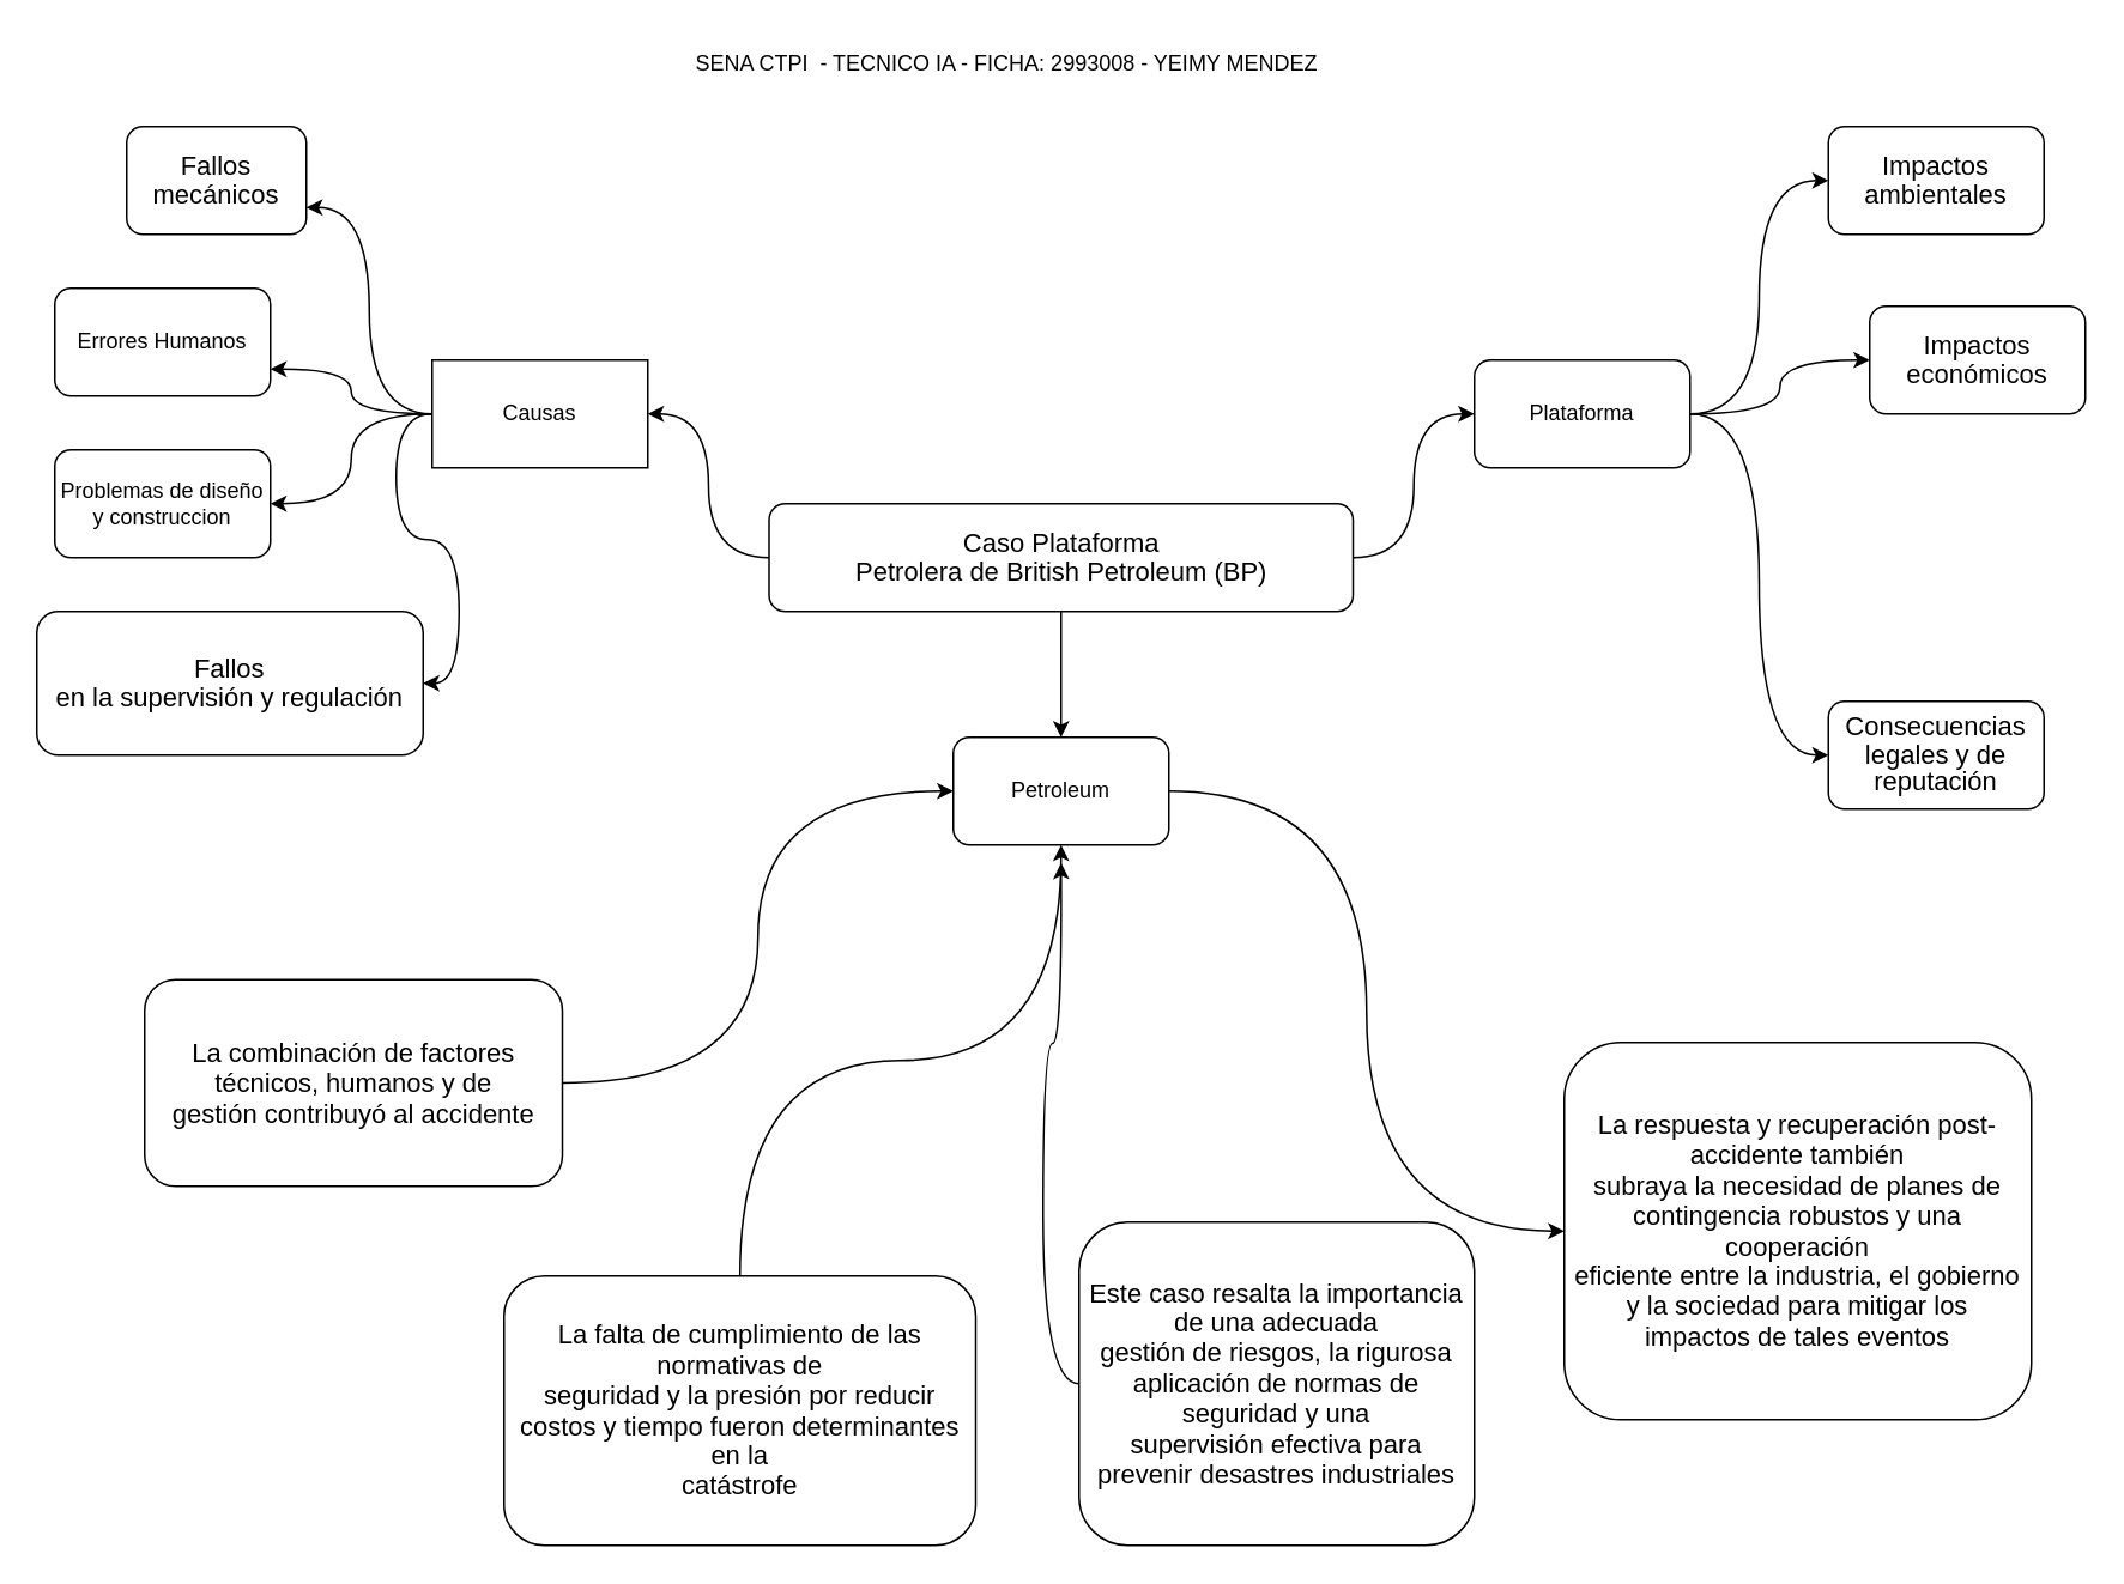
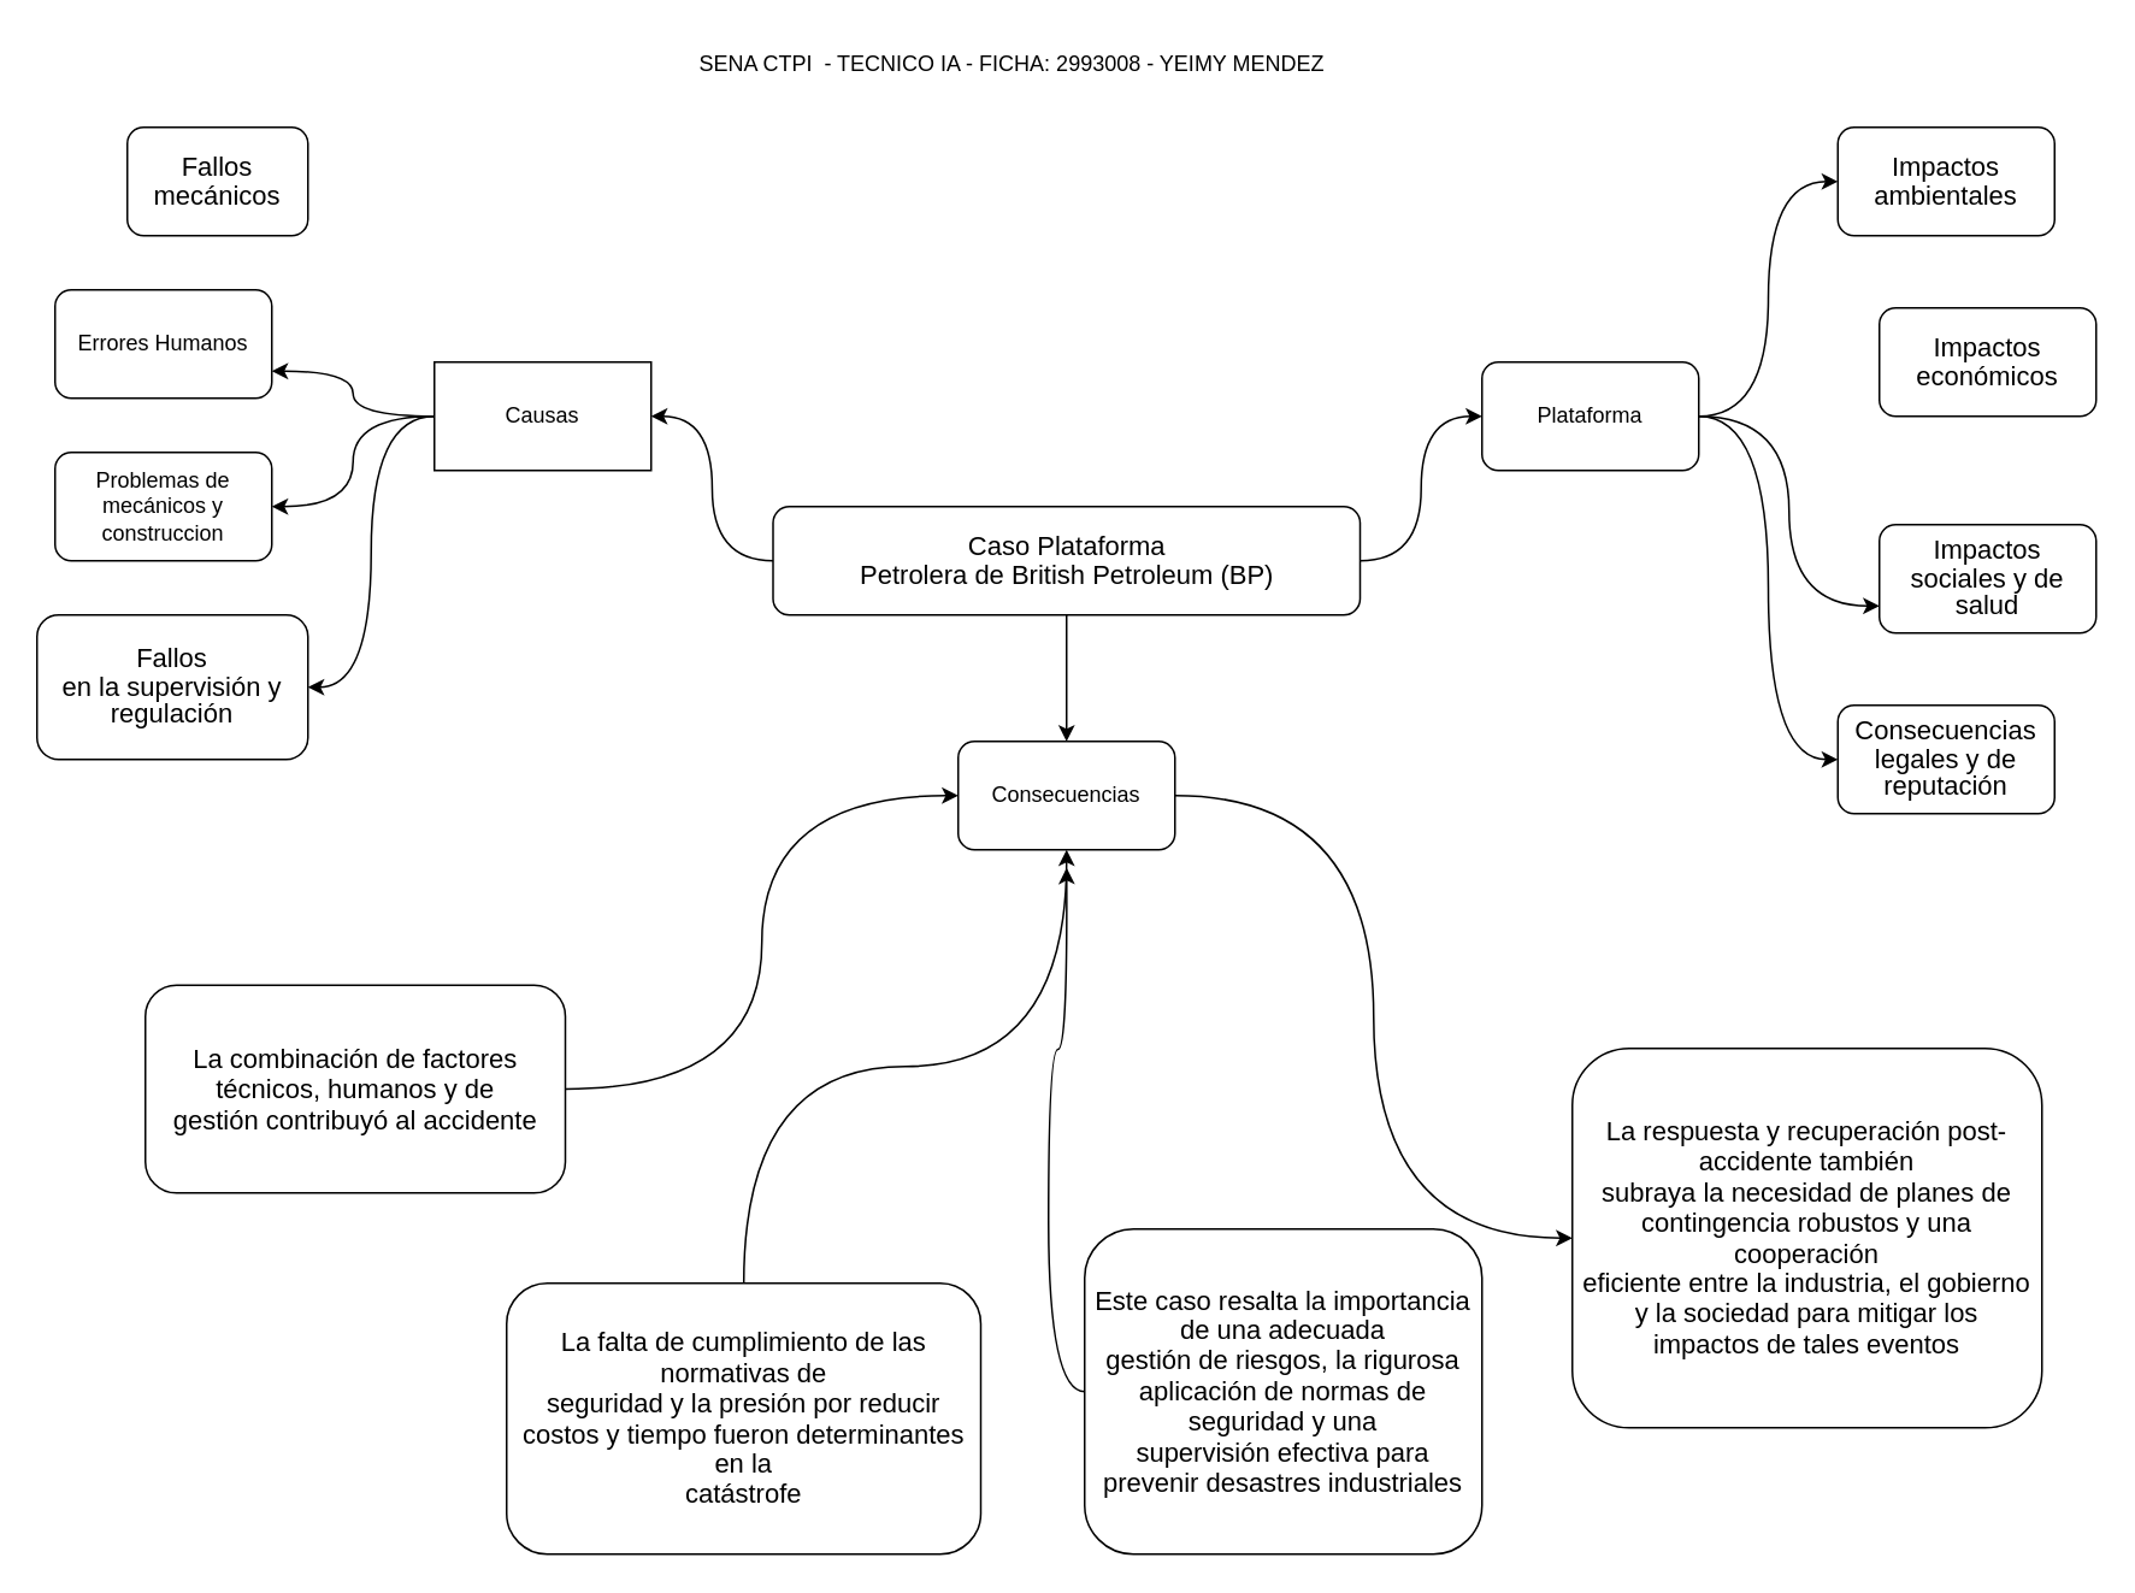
  <mxCell id="0" />
  <mxCell id="1" parent="0" />
  <mxCell id="2" style="edgeStyle=orthogonalEdgeStyle;curved=1;rounded=0;orthogonalLoop=1;jettySize=auto;html=1;entryX=0;entryY=0.5;entryDx=0;entryDy=0;" edge="1" parent="1" source="5" target="17"><mxGeometry relative="1" as="geometry" /></mxCell>
  <mxCell id="3" style="edgeStyle=orthogonalEdgeStyle;curved=1;rounded=0;orthogonalLoop=1;jettySize=auto;html=1;entryX=1;entryY=0.5;entryDx=0;entryDy=0;" edge="1" parent="1" source="5" target="10"><mxGeometry relative="1" as="geometry" /></mxCell>
  <mxCell id="4" style="edgeStyle=orthogonalEdgeStyle;curved=1;rounded=0;orthogonalLoop=1;jettySize=auto;html=1;entryX=0.5;entryY=0;entryDx=0;entryDy=0;" edge="1" parent="1" source="5" target="12"><mxGeometry relative="1" as="geometry" /></mxCell>
  <mxCell id="5" value="&lt;span style=&quot;font-size:11.0pt;line-height:107%;&lt;br/&gt;font-family:&amp;quot;Calibri&amp;quot;,sans-serif;mso-ascii-theme-font:minor-latin;mso-fareast-font-family:&lt;br/&gt;Calibri;mso-fareast-theme-font:minor-latin;mso-hansi-theme-font:minor-latin;&lt;br/&gt;mso-bidi-font-family:&amp;quot;Times New Roman&amp;quot;;mso-bidi-theme-font:minor-bidi;&lt;br/&gt;mso-ansi-language:ES-CO;mso-fareast-language:EN-US;mso-bidi-language:AR-SA&quot;&gt;Caso Plataforma&lt;br&gt;Petrolera de British Petroleum (BP)&lt;/span&gt;" style="rounded=1;whiteSpace=wrap;html=1;" vertex="1" parent="1"><mxGeometry x="427.5" y="280" width="325" height="60" as="geometry" /></mxCell>
- <mxCell id="6" style="edgeStyle=orthogonalEdgeStyle;rounded=0;orthogonalLoop=1;jettySize=auto;html=1;entryX=1;entryY=0.75;entryDx=0;entryDy=0;curved=1;" edge="1" parent="1" source="10" target="18"><mxGeometry relative="1" as="geometry" /></mxCell>
  <mxCell id="7" style="edgeStyle=orthogonalEdgeStyle;rounded=0;orthogonalLoop=1;jettySize=auto;html=1;entryX=1;entryY=0.75;entryDx=0;entryDy=0;curved=1;" edge="1" parent="1" source="10" target="19"><mxGeometry relative="1" as="geometry" /></mxCell>
  <mxCell id="8" style="edgeStyle=orthogonalEdgeStyle;rounded=0;orthogonalLoop=1;jettySize=auto;html=1;entryX=1;entryY=0.5;entryDx=0;entryDy=0;curved=1;" edge="1" parent="1" source="10" target="20"><mxGeometry relative="1" as="geometry" /></mxCell>
  <mxCell id="9" style="edgeStyle=orthogonalEdgeStyle;rounded=0;orthogonalLoop=1;jettySize=auto;html=1;entryX=1;entryY=0.5;entryDx=0;entryDy=0;curved=1;" edge="1" parent="1" source="10" target="21"><mxGeometry relative="1" as="geometry"><mxPoint x="230" y="380" as="targetPoint" /></mxGeometry></mxCell>
  <mxCell id="10" value="Causas" style="whiteSpace=wrap;html=1;rounded=0;" vertex="1" parent="1"><mxGeometry x="240" y="200" width="120" height="60" as="geometry" /></mxCell>
  <mxCell id="11" style="edgeStyle=orthogonalEdgeStyle;curved=1;rounded=0;orthogonalLoop=1;jettySize=auto;html=1;entryX=0;entryY=0.5;entryDx=0;entryDy=0;" edge="1" parent="1" source="12" target="32"><mxGeometry relative="1" as="geometry" /></mxCell>
- <mxCell id="12" value="Petroleum" style="rounded=1;whiteSpace=wrap;html=1;" vertex="1" parent="1"><mxGeometry x="530" y="410" width="120" height="60" as="geometry" /></mxCell>
+ <mxCell id="12" value="Consecuencias" style="rounded=1;whiteSpace=wrap;html=1;" vertex="1" parent="1"><mxGeometry x="530" y="410" width="120" height="60" as="geometry" /></mxCell>
  <mxCell id="13" style="edgeStyle=orthogonalEdgeStyle;rounded=0;orthogonalLoop=1;jettySize=auto;html=1;entryX=0;entryY=0.5;entryDx=0;entryDy=0;curved=1;" edge="1" parent="1" source="17" target="22"><mxGeometry relative="1" as="geometry" /></mxCell>
- <mxCell id="14" style="edgeStyle=orthogonalEdgeStyle;rounded=0;orthogonalLoop=1;jettySize=auto;html=1;entryX=0;entryY=0.5;entryDx=0;entryDy=0;curved=1;" edge="1" parent="1" source="17" target="23"><mxGeometry relative="1" as="geometry" /></mxCell>
+ <mxCell id="15" style="edgeStyle=orthogonalEdgeStyle;rounded=0;orthogonalLoop=1;jettySize=auto;html=1;entryX=0;entryY=0.75;entryDx=0;entryDy=0;curved=1;" edge="1" parent="1" source="17" target="24"><mxGeometry relative="1" as="geometry" /></mxCell>
  <mxCell id="16" style="edgeStyle=orthogonalEdgeStyle;rounded=0;orthogonalLoop=1;jettySize=auto;html=1;entryX=0;entryY=0.5;entryDx=0;entryDy=0;curved=1;" edge="1" parent="1" source="17" target="25"><mxGeometry relative="1" as="geometry" /></mxCell>
  <mxCell id="17" value="Plataforma" style="rounded=1;whiteSpace=wrap;html=1;" vertex="1" parent="1"><mxGeometry x="820" y="200" width="120" height="60" as="geometry" /></mxCell>
  <mxCell id="18" value="&lt;span style=&quot;font-size:11.0pt;line-height:107%;&lt;br/&gt;font-family:&amp;quot;Calibri&amp;quot;,sans-serif;mso-ascii-theme-font:minor-latin;mso-fareast-font-family:&lt;br/&gt;Calibri;mso-fareast-theme-font:minor-latin;mso-hansi-theme-font:minor-latin;&lt;br/&gt;mso-bidi-font-family:&amp;quot;Times New Roman&amp;quot;;mso-bidi-theme-font:minor-bidi;&lt;br/&gt;mso-ansi-language:ES-CO;mso-fareast-language:EN-US;mso-bidi-language:AR-SA&quot;&gt;Fallos&lt;br&gt;mecánicos&lt;/span&gt;" style="rounded=1;whiteSpace=wrap;html=1;" vertex="1" parent="1"><mxGeometry x="70" y="70" width="100" height="60" as="geometry" /></mxCell>
  <mxCell id="19" value="Errores Humanos" style="rounded=1;whiteSpace=wrap;html=1;" vertex="1" parent="1"><mxGeometry x="30" y="160" width="120" height="60" as="geometry" /></mxCell>
- <mxCell id="20" value="Problemas de diseño y construccion" style="rounded=1;whiteSpace=wrap;html=1;" vertex="1" parent="1"><mxGeometry x="30" y="250" width="120" height="60" as="geometry" /></mxCell>
- <mxCell id="21" value="&lt;span style=&quot;font-size:11.0pt;line-height:107%;&lt;br/&gt;font-family:&amp;quot;Calibri&amp;quot;,sans-serif;mso-ascii-theme-font:minor-latin;mso-fareast-font-family:&lt;br/&gt;Calibri;mso-fareast-theme-font:minor-latin;mso-hansi-theme-font:minor-latin;&lt;br/&gt;mso-bidi-font-family:&amp;quot;Times New Roman&amp;quot;;mso-bidi-theme-font:minor-bidi;&lt;br/&gt;mso-ansi-language:ES-CO;mso-fareast-language:EN-US;mso-bidi-language:AR-SA&quot;&gt;Fallos&lt;br&gt;en la supervisión y regulación&lt;/span&gt;" style="rounded=1;whiteSpace=wrap;html=1;" vertex="1" parent="1"><mxGeometry x="20" y="340" width="215" height="80" as="geometry" /></mxCell>
+ <mxCell id="20" value="Problemas de mecánicos y construccion" style="rounded=1;whiteSpace=wrap;html=1;" vertex="1" parent="1"><mxGeometry x="30" y="250" width="120" height="60" as="geometry" /></mxCell>
+ <mxCell id="21" value="&lt;span style=&quot;font-size:11.0pt;line-height:107%;&lt;br/&gt;font-family:&amp;quot;Calibri&amp;quot;,sans-serif;mso-ascii-theme-font:minor-latin;mso-fareast-font-family:&lt;br/&gt;Calibri;mso-fareast-theme-font:minor-latin;mso-hansi-theme-font:minor-latin;&lt;br/&gt;mso-bidi-font-family:&amp;quot;Times New Roman&amp;quot;;mso-bidi-theme-font:minor-bidi;&lt;br/&gt;mso-ansi-language:ES-CO;mso-fareast-language:EN-US;mso-bidi-language:AR-SA&quot;&gt;Fallos&lt;br&gt;en la supervisión y regulación&lt;/span&gt;" style="rounded=1;whiteSpace=wrap;html=1;" vertex="1" parent="1"><mxGeometry x="20" y="340" width="150" height="80" as="geometry" /></mxCell>
  <mxCell id="22" value="&lt;span style=&quot;font-size:11.0pt;line-height:107%;&lt;br/&gt;font-family:&amp;quot;Calibri&amp;quot;,sans-serif;mso-ascii-theme-font:minor-latin;mso-fareast-font-family:&lt;br/&gt;Calibri;mso-fareast-theme-font:minor-latin;mso-hansi-theme-font:minor-latin;&lt;br/&gt;mso-bidi-font-family:&amp;quot;Times New Roman&amp;quot;;mso-bidi-theme-font:minor-bidi;&lt;br/&gt;mso-ansi-language:ES-CO;mso-fareast-language:EN-US;mso-bidi-language:AR-SA&quot;&gt;Impactos&lt;br&gt;ambientales&lt;/span&gt;" style="rounded=1;whiteSpace=wrap;html=1;" vertex="1" parent="1"><mxGeometry x="1017" y="70" width="120" height="60" as="geometry" /></mxCell>
  <mxCell id="23" value="&lt;span style=&quot;font-size:11.0pt;line-height:107%;&lt;br/&gt;font-family:&amp;quot;Calibri&amp;quot;,sans-serif;mso-ascii-theme-font:minor-latin;mso-fareast-font-family:&lt;br/&gt;Calibri;mso-fareast-theme-font:minor-latin;mso-hansi-theme-font:minor-latin;&lt;br/&gt;mso-bidi-font-family:&amp;quot;Times New Roman&amp;quot;;mso-bidi-theme-font:minor-bidi;&lt;br/&gt;mso-ansi-language:ES-CO;mso-fareast-language:EN-US;mso-bidi-language:AR-SA&quot;&gt;Impactos&lt;br&gt;económicos&lt;/span&gt;" style="rounded=1;whiteSpace=wrap;html=1;" vertex="1" parent="1"><mxGeometry x="1040" y="170" width="120" height="60" as="geometry" /></mxCell>
+ <mxCell id="24" value="&lt;span style=&quot;font-size:11.0pt;line-height:107%;&lt;br/&gt;font-family:&amp;quot;Calibri&amp;quot;,sans-serif;mso-ascii-theme-font:minor-latin;mso-fareast-font-family:&lt;br/&gt;Calibri;mso-fareast-theme-font:minor-latin;mso-hansi-theme-font:minor-latin;&lt;br/&gt;mso-bidi-font-family:&amp;quot;Times New Roman&amp;quot;;mso-bidi-theme-font:minor-bidi;&lt;br/&gt;mso-ansi-language:ES-CO;mso-fareast-language:EN-US;mso-bidi-language:AR-SA&quot;&gt;Impactos&lt;br&gt;sociales y de salud&lt;/span&gt;" style="rounded=1;whiteSpace=wrap;html=1;" vertex="1" parent="1"><mxGeometry x="1040" y="290" width="120" height="60" as="geometry" /></mxCell>
  <mxCell id="25" value="&lt;span style=&quot;font-size:11.0pt;line-height:107%;&lt;br/&gt;font-family:&amp;quot;Calibri&amp;quot;,sans-serif;mso-ascii-theme-font:minor-latin;mso-fareast-font-family:&lt;br/&gt;Calibri;mso-fareast-theme-font:minor-latin;mso-hansi-theme-font:minor-latin;&lt;br/&gt;mso-bidi-font-family:&amp;quot;Times New Roman&amp;quot;;mso-bidi-theme-font:minor-bidi;&lt;br/&gt;mso-ansi-language:ES-CO;mso-fareast-language:EN-US;mso-bidi-language:AR-SA&quot;&gt;Consecuencias&lt;br&gt;legales y de reputación&lt;/span&gt;" style="rounded=1;whiteSpace=wrap;html=1;" vertex="1" parent="1"><mxGeometry x="1017" y="390" width="120" height="60" as="geometry" /></mxCell>
  <mxCell id="26" style="edgeStyle=orthogonalEdgeStyle;curved=1;rounded=0;orthogonalLoop=1;jettySize=auto;html=1;entryX=0;entryY=0.5;entryDx=0;entryDy=0;" edge="1" parent="1" source="27" target="12"><mxGeometry relative="1" as="geometry" /></mxCell>
  <mxCell id="27" value="&lt;span style=&quot;font-size:11.0pt;line-height:115%;&lt;br/&gt;font-family:&amp;quot;Calibri&amp;quot;,sans-serif;mso-fareast-font-family:Calibri;mso-bidi-font-family:&lt;br/&gt;&amp;quot;Times New Roman&amp;quot;;mso-ansi-language:ES-CO;mso-fareast-language:EN-US;&lt;br/&gt;mso-bidi-language:AR-SA&quot;&gt;La combinación de factores técnicos, humanos y de&lt;br&gt;gestión contribuyó al accidente&lt;/span&gt;" style="rounded=1;whiteSpace=wrap;html=1;" vertex="1" parent="1"><mxGeometry x="80" y="545" width="232.5" height="115" as="geometry" /></mxCell>
  <mxCell id="28" style="edgeStyle=orthogonalEdgeStyle;curved=1;rounded=0;orthogonalLoop=1;jettySize=auto;html=1;" edge="1" parent="1" source="29" target="12"><mxGeometry relative="1" as="geometry" /></mxCell>
  <mxCell id="29" value="&lt;span style=&quot;font-size:11.0pt;line-height:115%;&lt;br/&gt;font-family:&amp;quot;Calibri&amp;quot;,sans-serif;mso-fareast-font-family:Calibri;mso-bidi-font-family:&lt;br/&gt;&amp;quot;Times New Roman&amp;quot;;mso-ansi-language:ES-CO;mso-fareast-language:EN-US;&lt;br/&gt;mso-bidi-language:AR-SA&quot;&gt;La falta de cumplimiento de las normativas de&lt;br/&gt;seguridad y la presión por reducir costos y tiempo fueron determinantes en la&lt;br/&gt;catástrofe&lt;/span&gt;" style="rounded=1;whiteSpace=wrap;html=1;" vertex="1" parent="1"><mxGeometry x="280" y="710" width="262.5" height="150" as="geometry" /></mxCell>
  <mxCell id="30" style="edgeStyle=orthogonalEdgeStyle;curved=1;rounded=0;orthogonalLoop=1;jettySize=auto;html=1;" edge="1" parent="1" source="31"><mxGeometry relative="1" as="geometry"><mxPoint x="590" y="480" as="targetPoint" /></mxGeometry></mxCell>
  <mxCell id="31" value="&lt;span style=&quot;font-size:11.0pt;line-height:115%;&lt;br/&gt;font-family:&amp;quot;Calibri&amp;quot;,sans-serif;mso-fareast-font-family:Calibri;mso-bidi-font-family:&lt;br/&gt;&amp;quot;Times New Roman&amp;quot;;mso-ansi-language:ES-CO;mso-fareast-language:EN-US;&lt;br/&gt;mso-bidi-language:AR-SA&quot;&gt;Este caso resalta la importancia de una adecuada&lt;br&gt;gestión de riesgos, la rigurosa aplicación de normas de seguridad y una&lt;br&gt;supervisión efectiva para prevenir desastres industriales&lt;/span&gt;" style="rounded=1;whiteSpace=wrap;html=1;" vertex="1" parent="1"><mxGeometry x="600" y="680" width="220" height="180" as="geometry" /></mxCell>
  <mxCell id="32" value="&lt;span style=&quot;font-size:11.0pt;line-height:115%;&lt;br/&gt;font-family:&amp;quot;Calibri&amp;quot;,sans-serif;mso-fareast-font-family:Calibri;mso-bidi-font-family:&lt;br/&gt;&amp;quot;Times New Roman&amp;quot;;mso-ansi-language:ES-CO;mso-fareast-language:EN-US;&lt;br/&gt;mso-bidi-language:AR-SA&quot;&gt;La respuesta y recuperación post-accidente también&lt;br&gt;subraya la necesidad de planes de contingencia robustos y una cooperación&lt;br&gt;eficiente entre la industria, el gobierno y la sociedad para mitigar los&lt;br&gt;impactos de tales eventos&lt;/span&gt;" style="rounded=1;whiteSpace=wrap;html=1;" vertex="1" parent="1"><mxGeometry x="870" y="580" width="260" height="210" as="geometry" /></mxCell>
  <mxCell id="33" value="SENA CTPI&amp;nbsp; - TECNICO IA - FICHA: 2993008 - YEIMY MENDEZ" style="text;html=1;align=center;verticalAlign=middle;whiteSpace=wrap;rounded=0;" vertex="1" parent="1"><mxGeometry x="330" y="20" width="460" height="30" as="geometry" /></mxCell>
